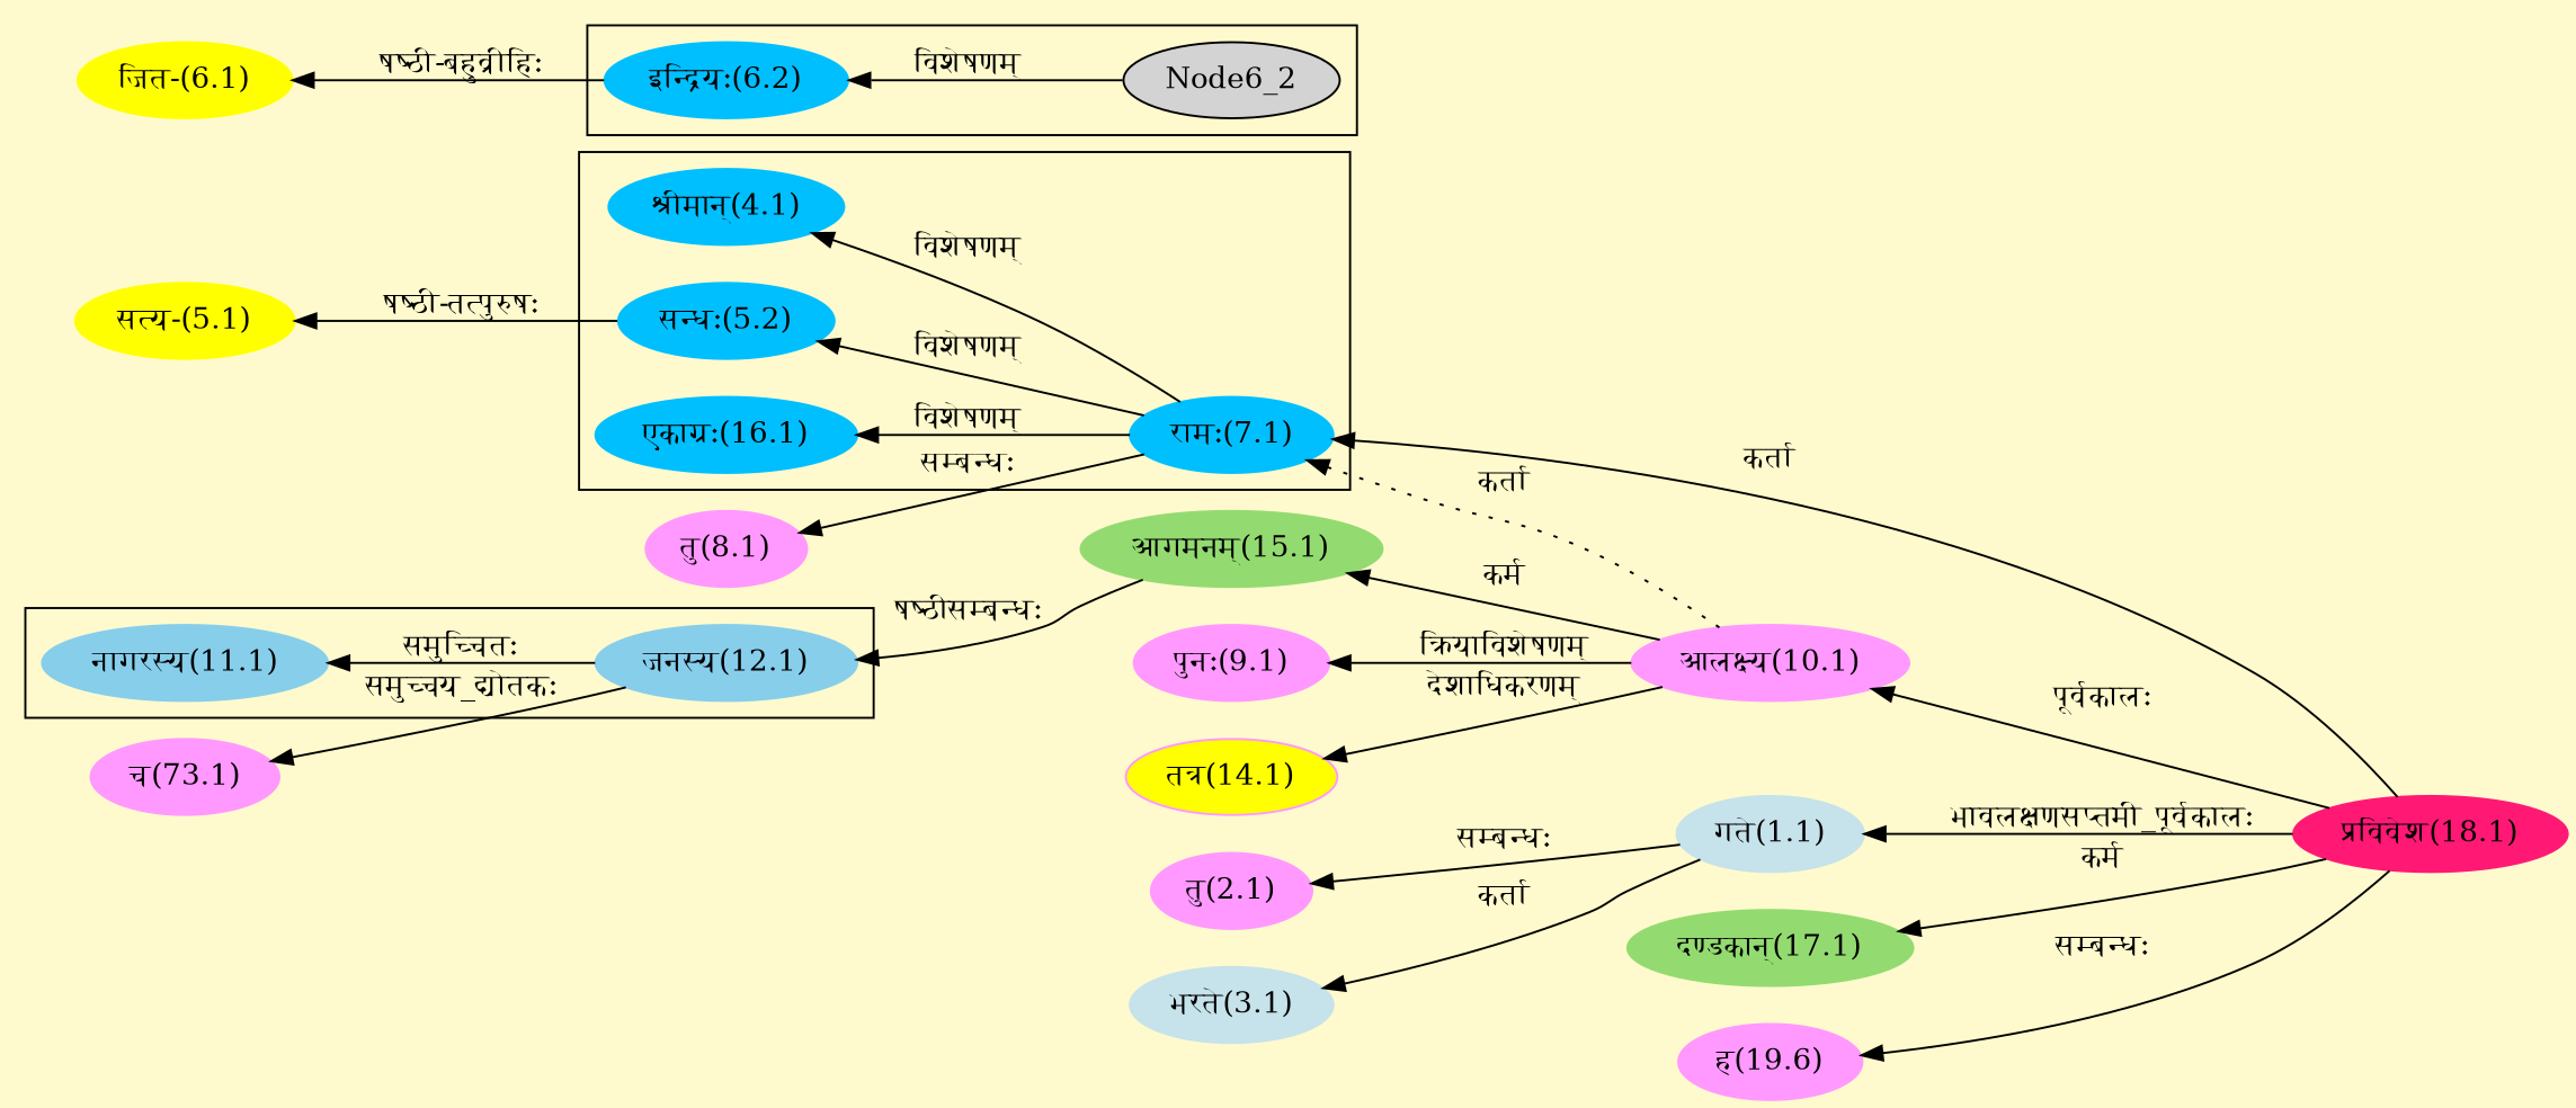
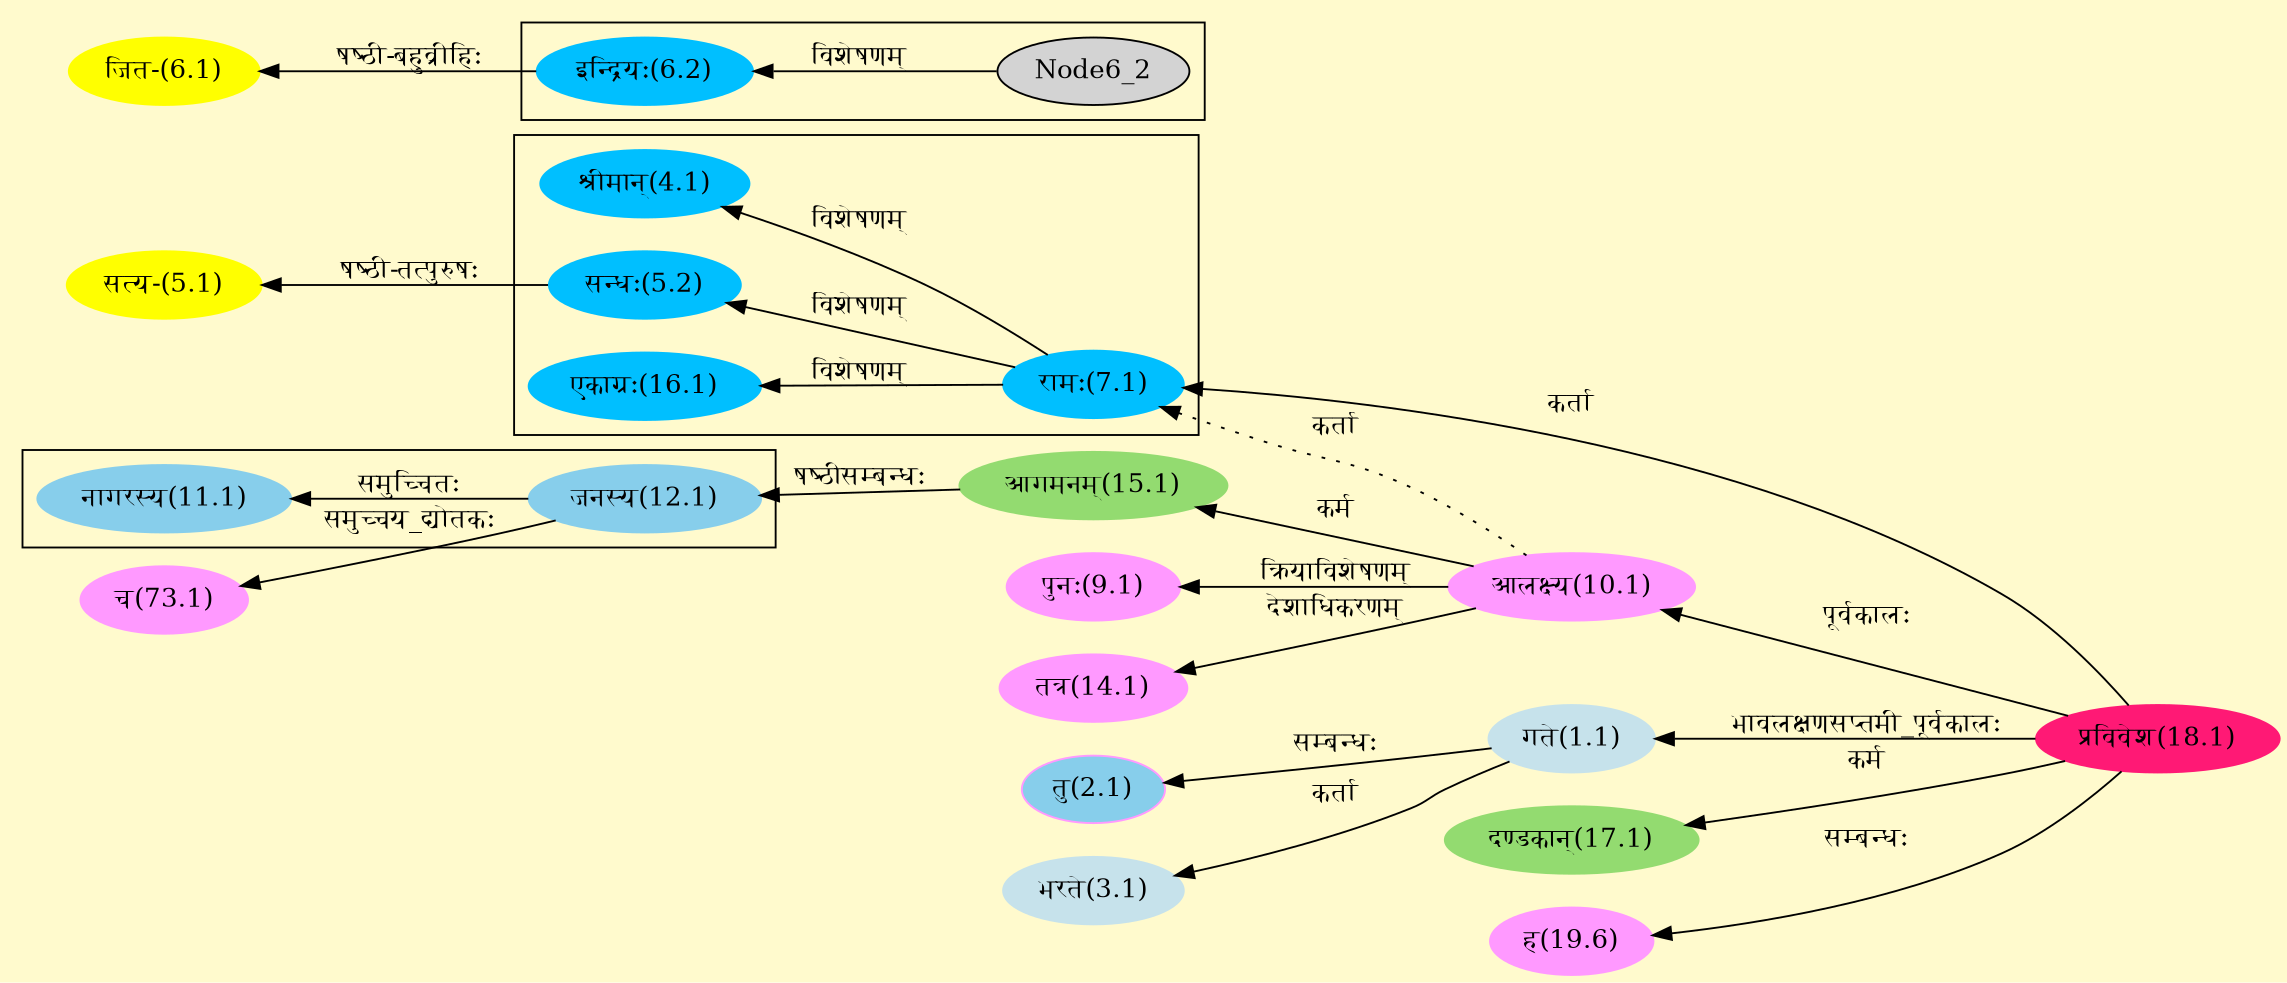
  digraph {
    bgcolor=lemonchiffon1
    compound=true
    rankdir=LR
    node [color="#FF99FF" style=filled]
    edge [dir=back]
    n1 [color="#00BFFF" label="श्रीमान्(4.1)"]
    n2 [color="#00BFFF" label="रामः(7.1)"]
    n3 [color="#00BFFF" label="सन्धः(5.2)"]
    n4 [color="#00BFFF" label="एकाग्रः(16.1)"]
    n5 [color="#00BFFF" label="इन्द्रियः(6.2)"]
    n6 [label=Node6_2 color=""]
    n7 [color="#87CEEB" label="नागरस्य(11.1)"]
    n8 [color="#87CEEB" label="जनस्य(12.1)"]
    n9 [color="#FF1975" label="प्रविवेश(18.1)"]
    n10 [label="आलक्ष्य(10.1)"]
    n11 [color="#93DB70" label="आगमनम्(15.1)"]
    n12 [color="#C6E2EB" label="गते(1.1)"]
-   n13 [label="तु(2.1)"]
+   n13 [label="तु(2.1)" fillcolor="#87CEEB"]
    n14 [color="#C6E2EB" label="भरते(3.1)"]
    n15 [color="#FFFF00" label="सत्य-(5.1)"]
    n16 [color="#FFFF00" label="जित-(6.1)"]
-   n17 [label="तु(8.1)"]
    n18 [label="पुनः(9.1)"]
    n19 [label="च(73.1)"]
-   n20 [label="तत्र(14.1)" fillcolor="#FFFF00"]
+   n20 [label="तत्र(14.1)"]
    n21 [color="#93DB70" label="दण्डकान्(17.1)"]
    n22 [label="ह(19.6)"]
    subgraph cluster_1 {
      n1
      n2
      n3
      n4
    }
    subgraph cluster_2 {
      n5
      n6
    }
    subgraph cluster_3 {
      n7
      n8
    }
    n1 -> n2 [label="विशेषणम्"]
    n2 -> n9 [label="कर्ता"]
    n2 -> n10 [label="कर्ता" style=dotted]
    n3 -> n2 [label="विशेषणम्"]
    n4 -> n2 [label="विशेषणम्"]
    n5 -> n6 [label="विशेषणम्"]
    n7 -> n8 [label="समुच्चितः"]
    n8 -> n11 [label="षष्ठीसम्बन्धः"]
    n10 -> n9 [label="पूर्वकालः"]
    n11 -> n10 [label="कर्म"]
    n12 -> n9 [label="भावलक्षणसप्तमी_पूर्वकालः"]
    n13 -> n12 [label="सम्बन्धः"]
    n14 -> n12 [label="कर्ता"]
    n15 -> n3 [label="षष्ठी-तत्पुरुषः"]
    n16 -> n5 [label="षष्ठी-बहुव्रीहिः"]
-   n17 -> n2 [label="सम्बन्धः"]
    n18 -> n10 [label="क्रियाविशेषणम्"]
    n19 -> n8 [label="समुच्चय_द्योतकः"]
    n20 -> n10 [label="देशाधिकरणम्"]
    n21 -> n9 [label="कर्म"]
    n22 -> n9 [label="सम्बन्धः"]
  }
